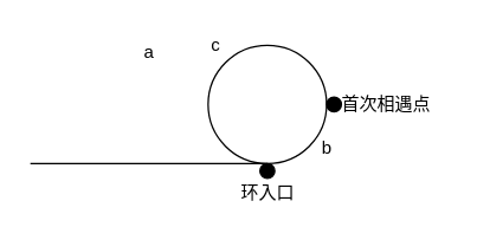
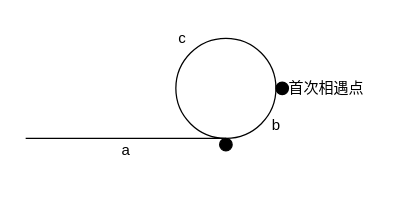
  <mxCell id="0" />
  <mxCell id="1" parent="0" />
  <mxCell id="2" value="" style="ellipse;whiteSpace=wrap;html=1;aspect=fixed;" vertex="1" parent="1"><mxGeometry x="140" y="30" width="80" height="80" as="geometry" /></mxCell>
  <mxCell id="3" value="" style="endArrow=none;html=1;entryX=0.5;entryY=1;entryDx=0;entryDy=0;" edge="1" parent="1" target="2"><mxGeometry width="50" height="50" relative="1" as="geometry"><mxPoint x="20" y="110" as="sourcePoint" /><mxPoint x="40" y="110" as="targetPoint" /></mxGeometry></mxCell>
  <mxCell id="4" value="" style="ellipse;whiteSpace=wrap;html=1;aspect=fixed;fillColor=#000000;" vertex="1" parent="1"><mxGeometry x="220" y="65" width="10" height="10" as="geometry" /></mxCell>
  <mxCell id="5" value="" style="ellipse;whiteSpace=wrap;html=1;aspect=fixed;fillColor=#000000;" vertex="1" parent="1"><mxGeometry x="175" y="110" width="10" height="10" as="geometry" /></mxCell>
- <mxCell id="6" value="环入口" style="text;html=1;align=center;verticalAlign=middle;resizable=0;points=[];autosize=1;strokeColor=none;" vertex="1" parent="1"><mxGeometry x="155" y="120" width="50" height="20" as="geometry" /></mxCell>
  <mxCell id="7" value="首次相遇点" style="text;html=1;align=center;verticalAlign=middle;resizable=0;points=[];autosize=1;strokeColor=none;" vertex="1" parent="1"><mxGeometry x="220" y="60" width="80" height="20" as="geometry" /></mxCell>
- <mxCell id="8" value="a" style="text;html=1;align=center;verticalAlign=middle;resizable=0;points=[];autosize=1;strokeColor=none;" vertex="1" parent="1"><mxGeometry x="90" y="25" width="20" height="20" as="geometry" /></mxCell>
+ <mxCell id="8" value="a" style="text;html=1;align=center;verticalAlign=middle;resizable=0;points=[];autosize=1;strokeColor=none;" vertex="1" parent="1"><mxGeometry x="90" y="110" width="20" height="20" as="geometry" /></mxCell>
  <mxCell id="9" value="b" style="text;html=1;align=center;verticalAlign=middle;resizable=0;points=[];autosize=1;strokeColor=none;" vertex="1" parent="1"><mxGeometry x="210" y="90" width="20" height="20" as="geometry" /></mxCell>
  <mxCell id="10" value="c" style="text;html=1;align=center;verticalAlign=middle;resizable=0;points=[];autosize=1;strokeColor=none;" vertex="1" parent="1"><mxGeometry x="135" y="20" width="20" height="20" as="geometry" /></mxCell>
